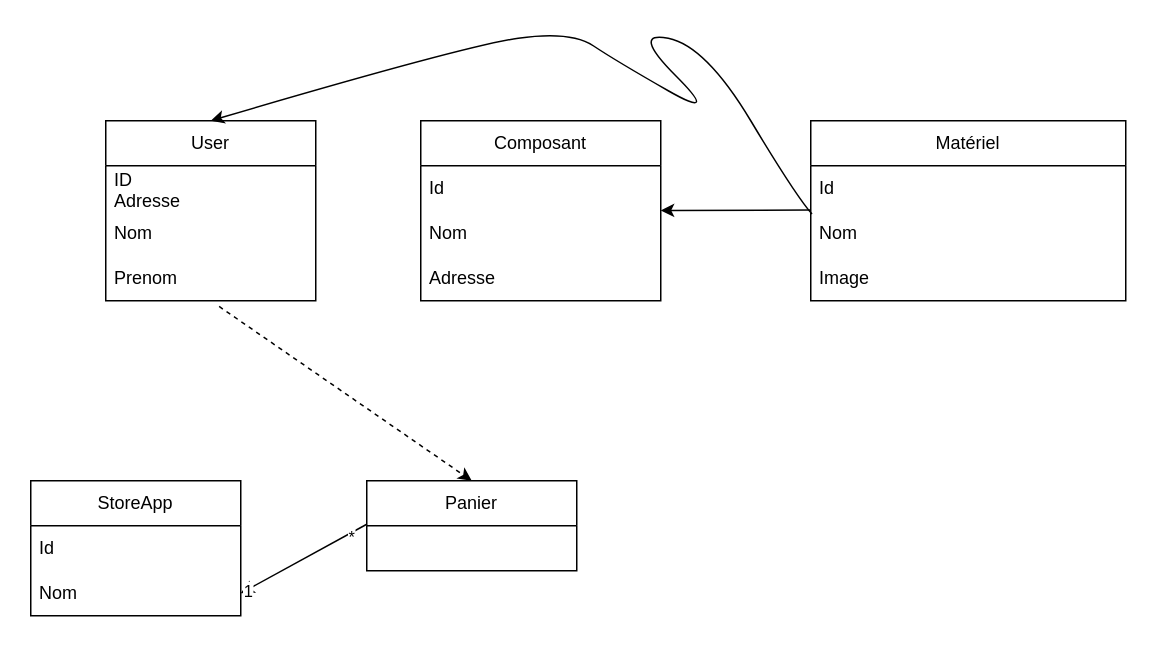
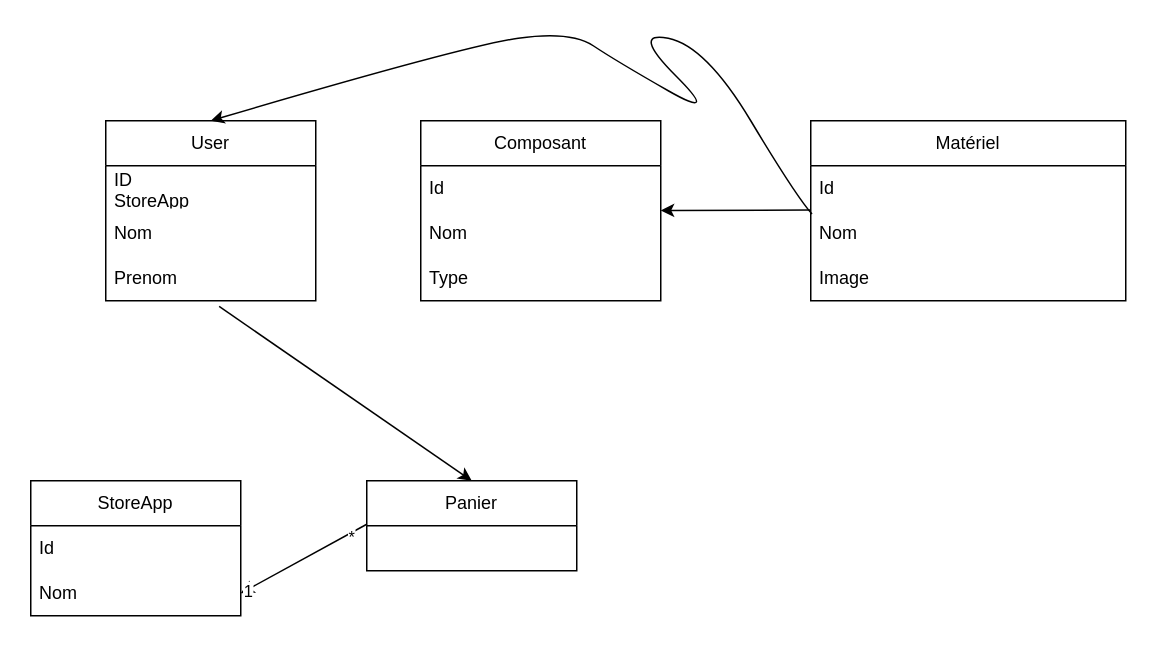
  <mxCell id="0" />
  <mxCell id="1" parent="0" />
  <mxCell id="2" value="User" style="swimlane;fontStyle=0;childLayout=stackLayout;horizontal=1;startSize=30;horizontalStack=0;resizeParent=1;resizeParentMax=0;resizeLast=0;collapsible=1;marginBottom=0;whiteSpace=wrap;html=1;" vertex="1" parent="1"><mxGeometry x="70" y="80" width="140" height="120" as="geometry" /></mxCell>
- <mxCell id="3" value="ID&lt;br&gt;Adresse" style="text;strokeColor=none;fillColor=none;align=left;verticalAlign=middle;spacingLeft=4;spacingRight=4;overflow=hidden;points=[[0,0.5],[1,0.5]];portConstraint=eastwest;rotatable=0;whiteSpace=wrap;html=1;" vertex="1" parent="2"><mxGeometry y="30" width="140" height="30" as="geometry" /></mxCell>
+ <mxCell id="3" value="ID&lt;br&gt;StoreApp" style="text;strokeColor=none;fillColor=none;align=left;verticalAlign=middle;spacingLeft=4;spacingRight=4;overflow=hidden;points=[[0,0.5],[1,0.5]];portConstraint=eastwest;rotatable=0;whiteSpace=wrap;html=1;" vertex="1" parent="2"><mxGeometry y="30" width="140" height="30" as="geometry" /></mxCell>
  <mxCell id="4" value="Nom" style="text;strokeColor=none;fillColor=none;align=left;verticalAlign=middle;spacingLeft=4;spacingRight=4;overflow=hidden;points=[[0,0.5],[1,0.5]];portConstraint=eastwest;rotatable=0;whiteSpace=wrap;html=1;" vertex="1" parent="2"><mxGeometry y="60" width="140" height="30" as="geometry" /></mxCell>
  <mxCell id="5" value="Prenom" style="text;strokeColor=none;fillColor=none;align=left;verticalAlign=middle;spacingLeft=4;spacingRight=4;overflow=hidden;points=[[0,0.5],[1,0.5]];portConstraint=eastwest;rotatable=0;whiteSpace=wrap;html=1;" vertex="1" parent="2"><mxGeometry y="90" width="140" height="30" as="geometry" /></mxCell>
  <mxCell id="6" value="Composant" style="swimlane;fontStyle=0;childLayout=stackLayout;horizontal=1;startSize=30;horizontalStack=0;resizeParent=1;resizeParentMax=0;resizeLast=0;collapsible=1;marginBottom=0;whiteSpace=wrap;html=1;" vertex="1" parent="1"><mxGeometry x="280" y="80" width="160" height="120" as="geometry" /></mxCell>
  <mxCell id="7" value="Id&lt;span style=&quot;white-space: pre;&quot;&gt; &lt;/span&gt;" style="text;strokeColor=none;fillColor=none;align=left;verticalAlign=middle;spacingLeft=4;spacingRight=4;overflow=hidden;points=[[0,0.5],[1,0.5]];portConstraint=eastwest;rotatable=0;whiteSpace=wrap;html=1;" vertex="1" parent="6"><mxGeometry y="30" width="160" height="30" as="geometry" /></mxCell>
  <mxCell id="8" value="Nom" style="text;strokeColor=none;fillColor=none;align=left;verticalAlign=middle;spacingLeft=4;spacingRight=4;overflow=hidden;points=[[0,0.5],[1,0.5]];portConstraint=eastwest;rotatable=0;whiteSpace=wrap;html=1;" vertex="1" parent="6"><mxGeometry y="60" width="160" height="30" as="geometry" /></mxCell>
- <mxCell id="9" value="Adresse" style="text;strokeColor=none;fillColor=none;align=left;verticalAlign=middle;spacingLeft=4;spacingRight=4;overflow=hidden;points=[[0,0.5],[1,0.5]];portConstraint=eastwest;rotatable=0;whiteSpace=wrap;html=1;" vertex="1" parent="6"><mxGeometry y="90" width="160" height="30" as="geometry" /></mxCell>
+ <mxCell id="9" value="Type" style="text;strokeColor=none;fillColor=none;align=left;verticalAlign=middle;spacingLeft=4;spacingRight=4;overflow=hidden;points=[[0,0.5],[1,0.5]];portConstraint=eastwest;rotatable=0;whiteSpace=wrap;html=1;" vertex="1" parent="6"><mxGeometry y="90" width="160" height="30" as="geometry" /></mxCell>
  <mxCell id="10" value="Matériel" style="swimlane;fontStyle=0;childLayout=stackLayout;horizontal=1;startSize=30;horizontalStack=0;resizeParent=1;resizeParentMax=0;resizeLast=0;collapsible=1;marginBottom=0;whiteSpace=wrap;html=1;" vertex="1" parent="1"><mxGeometry x="540" y="80" width="210" height="120" as="geometry" /></mxCell>
  <mxCell id="11" value="Id&amp;nbsp;" style="text;strokeColor=none;fillColor=none;align=left;verticalAlign=middle;spacingLeft=4;spacingRight=4;overflow=hidden;points=[[0,0.5],[1,0.5]];portConstraint=eastwest;rotatable=0;whiteSpace=wrap;html=1;" vertex="1" parent="10"><mxGeometry y="30" width="210" height="30" as="geometry" /></mxCell>
  <mxCell id="12" value="Nom" style="text;strokeColor=none;fillColor=none;align=left;verticalAlign=middle;spacingLeft=4;spacingRight=4;overflow=hidden;points=[[0,0.5],[1,0.5]];portConstraint=eastwest;rotatable=0;whiteSpace=wrap;html=1;" vertex="1" parent="10"><mxGeometry y="60" width="210" height="30" as="geometry" /></mxCell>
  <mxCell id="13" value="Image" style="text;strokeColor=none;fillColor=none;align=left;verticalAlign=middle;spacingLeft=4;spacingRight=4;overflow=hidden;points=[[0,0.5],[1,0.5]];portConstraint=eastwest;rotatable=0;whiteSpace=wrap;html=1;" vertex="1" parent="10"><mxGeometry y="90" width="210" height="30" as="geometry" /></mxCell>
  <mxCell id="14" value="" style="curved=1;endArrow=classic;html=1;rounded=0;exitX=0.004;exitY=0.073;exitDx=0;exitDy=0;exitPerimeter=0;entryX=0.5;entryY=0;entryDx=0;entryDy=0;" edge="1" parent="1" source="12" target="2"><mxGeometry width="50" height="50" relative="1" as="geometry"><mxPoint x="480" y="130" as="sourcePoint" /><mxPoint x="530" y="80" as="targetPoint" /><Array as="points"><mxPoint x="530" y="130" /><mxPoint x="470" y="30" /><mxPoint x="420" y="20" /><mxPoint x="480" y="80" /><mxPoint x="410" y="40" /><mxPoint x="380" y="20" /><mxPoint x="310" y="30" /></Array></mxGeometry></mxCell>
  <mxCell id="15" value="" style="endArrow=classic;html=1;rounded=0;entryX=1;entryY=0.993;entryDx=0;entryDy=0;entryPerimeter=0;" edge="1" parent="1" target="7"><mxGeometry width="50" height="50" relative="1" as="geometry"><mxPoint x="540" y="139.5" as="sourcePoint" /><mxPoint x="450" y="139.5" as="targetPoint" /></mxGeometry></mxCell>
  <mxCell id="16" value="Panier" style="swimlane;fontStyle=0;childLayout=stackLayout;horizontal=1;startSize=30;horizontalStack=0;resizeParent=1;resizeParentMax=0;resizeLast=0;collapsible=1;marginBottom=0;whiteSpace=wrap;html=1;" vertex="1" parent="1"><mxGeometry x="244" y="320" width="140" height="60" as="geometry" /></mxCell>
  <mxCell id="17" value="&lt;br&gt;" style="text;strokeColor=none;fillColor=none;align=left;verticalAlign=middle;spacingLeft=4;spacingRight=4;overflow=hidden;points=[[0,0.5],[1,0.5]];portConstraint=eastwest;rotatable=0;whiteSpace=wrap;html=1;" vertex="1" parent="16"><mxGeometry y="30" width="140" height="30" as="geometry" /></mxCell>
- <mxCell id="18" value="" style="endArrow=classic;html=1;rounded=0;exitX=0.54;exitY=1.127;exitDx=0;exitDy=0;exitPerimeter=0;entryX=0.5;entryY=0;entryDx=0;entryDy=0;dashed=1;" edge="1" parent="1" source="5" target="16"><mxGeometry width="50" height="50" relative="1" as="geometry"><mxPoint x="360" y="310" as="sourcePoint" /><mxPoint x="410" y="260" as="targetPoint" /></mxGeometry></mxCell>
+ <mxCell id="18" value="" style="endArrow=classic;html=1;rounded=0;exitX=0.54;exitY=1.127;exitDx=0;exitDy=0;exitPerimeter=0;entryX=0.5;entryY=0;entryDx=0;entryDy=0;" edge="1" parent="1" source="5" target="16"><mxGeometry width="50" height="50" relative="1" as="geometry"><mxPoint x="360" y="310" as="sourcePoint" /><mxPoint x="410" y="260" as="targetPoint" /></mxGeometry></mxCell>
  <mxCell id="19" value="StoreApp" style="swimlane;fontStyle=0;childLayout=stackLayout;horizontal=1;startSize=30;horizontalStack=0;resizeParent=1;resizeParentMax=0;resizeLast=0;collapsible=1;marginBottom=0;whiteSpace=wrap;html=1;" vertex="1" parent="1"><mxGeometry x="20" y="320" width="140" height="90" as="geometry" /></mxCell>
  <mxCell id="20" value="Id" style="text;strokeColor=none;fillColor=none;align=left;verticalAlign=middle;spacingLeft=4;spacingRight=4;overflow=hidden;points=[[0,0.5],[1,0.5]];portConstraint=eastwest;rotatable=0;whiteSpace=wrap;html=1;" vertex="1" parent="19"><mxGeometry y="30" width="140" height="30" as="geometry" /></mxCell>
  <mxCell id="21" value="Nom" style="text;strokeColor=none;fillColor=none;align=left;verticalAlign=middle;spacingLeft=4;spacingRight=4;overflow=hidden;points=[[0,0.5],[1,0.5]];portConstraint=eastwest;rotatable=0;whiteSpace=wrap;html=1;" vertex="1" parent="19"><mxGeometry y="60" width="140" height="30" as="geometry" /></mxCell>
  <mxCell id="22" value="" style="endArrow=classic;html=1;rounded=0;exitX=0;exitY=-0.033;exitDx=0;exitDy=0;exitPerimeter=0;entryX=1;entryY=0.5;entryDx=0;entryDy=0;" edge="1" parent="1" target="21"><mxGeometry width="50" height="50" relative="1" as="geometry"><mxPoint x="244" y="349.01" as="sourcePoint" /><mxPoint x="410" y="260" as="targetPoint" /></mxGeometry></mxCell>
  <mxCell id="23" value="1" style="edgeLabel;html=1;align=center;verticalAlign=middle;resizable=0;points=[];" vertex="1" connectable="0" parent="22"><mxGeometry x="0.904" y="1" relative="1" as="geometry"><mxPoint as="offset" /></mxGeometry></mxCell>
  <mxCell id="24" value="*" style="edgeLabel;html=1;align=center;verticalAlign=middle;resizable=0;points=[];" vertex="1" connectable="0" parent="22"><mxGeometry x="-0.729" y="2" relative="1" as="geometry"><mxPoint as="offset" /></mxGeometry></mxCell>
